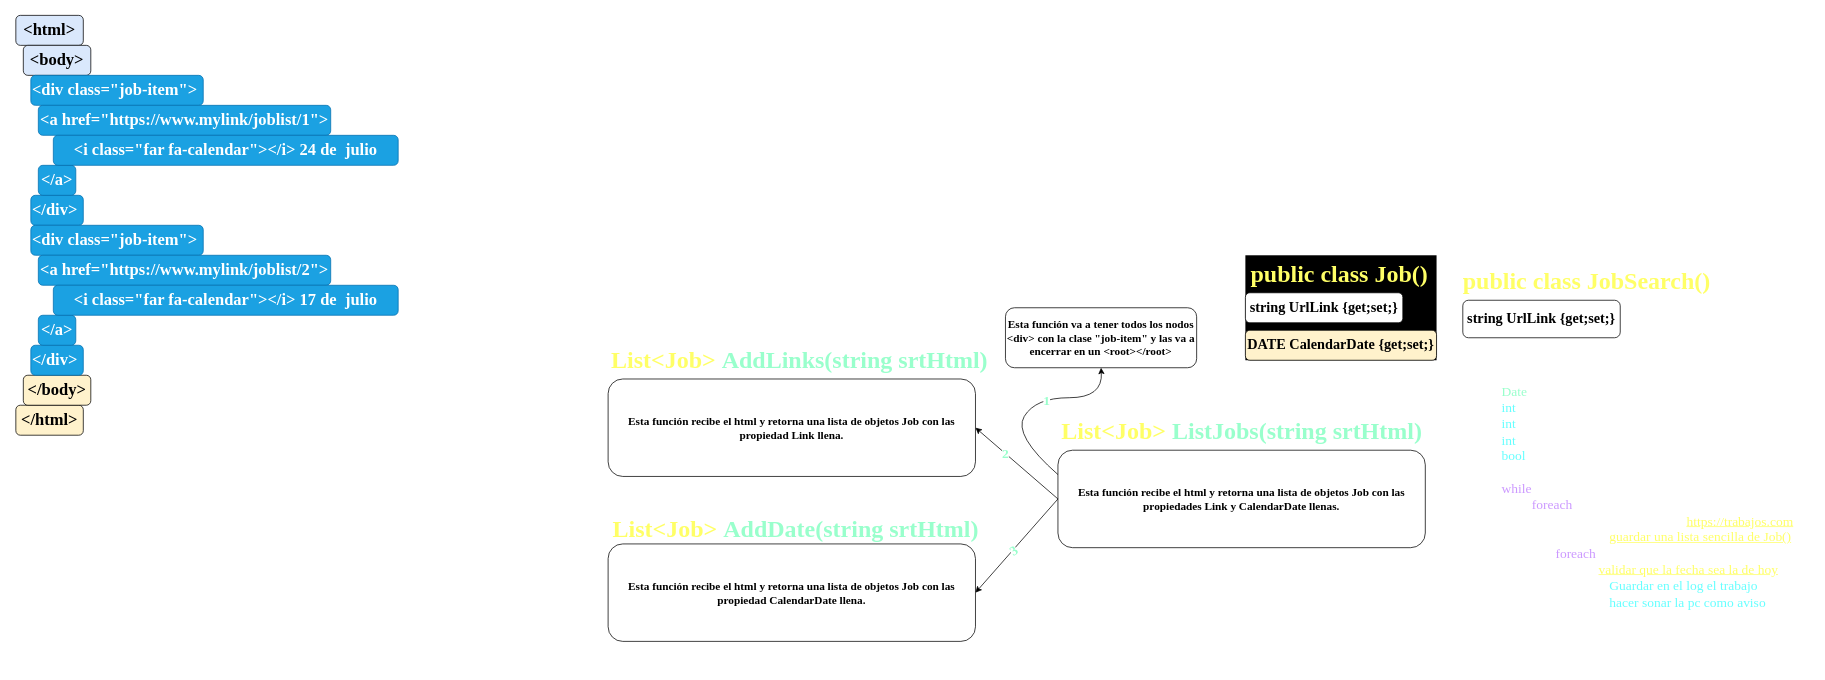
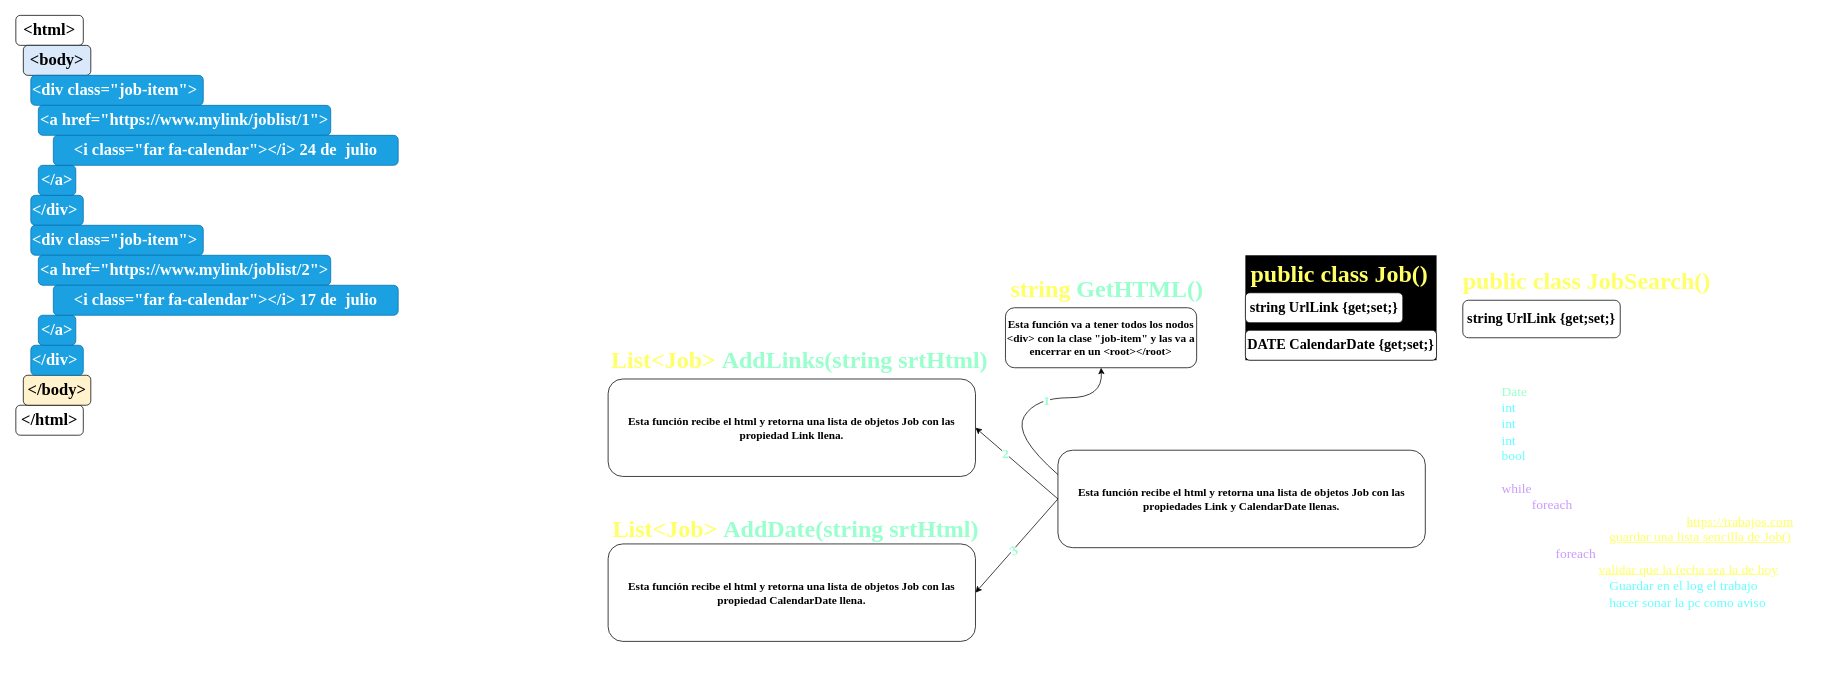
  <mxCell id="0" />
  <mxCell id="1" parent="0" />
- <mxCell id="2" value="&amp;lt;html&amp;gt;" style="rounded=1;whiteSpace=wrap;html=1;fontFamily=Times New Roman;fontStyle=1;fontSize=22;fillColor=#dae8fc;" parent="1" vertex="1"><mxGeometry x="20" y="20" width="90" height="40" as="geometry" /></mxCell>
+ <mxCell id="2" value="&amp;lt;html&amp;gt;" style="rounded=1;whiteSpace=wrap;html=1;fontFamily=Times New Roman;fontStyle=1;fontSize=22;" parent="1" vertex="1"><mxGeometry x="20" y="20" width="90" height="40" as="geometry" /></mxCell>
  <mxCell id="3" value="&amp;lt;body&amp;gt;" style="rounded=1;whiteSpace=wrap;html=1;fontFamily=Times New Roman;fontStyle=1;fontSize=22;fillColor=#dae8fc;" parent="1" vertex="1"><mxGeometry x="30" y="60" width="90" height="40" as="geometry" /></mxCell>
- <mxCell id="4" value="&amp;lt;/html&amp;gt;" style="rounded=1;whiteSpace=wrap;html=1;fontFamily=Times New Roman;fontStyle=1;fontSize=22;fillColor=#fff2cc;" parent="1" vertex="1"><mxGeometry x="20" y="540" width="90" height="40" as="geometry" /></mxCell>
+ <mxCell id="4" value="&amp;lt;/html&amp;gt;" style="rounded=1;whiteSpace=wrap;html=1;fontFamily=Times New Roman;fontStyle=1;fontSize=22;" parent="1" vertex="1"><mxGeometry x="20" y="540" width="90" height="40" as="geometry" /></mxCell>
  <mxCell id="5" value="&amp;lt;/body&amp;gt;" style="rounded=1;whiteSpace=wrap;html=1;fontFamily=Times New Roman;fontStyle=1;fontSize=22;fillColor=#fff2cc;" parent="1" vertex="1"><mxGeometry x="30" y="500" width="90" height="40" as="geometry" /></mxCell>
  <mxCell id="6" value="&amp;lt;div class=&quot;job-item&quot;&amp;gt;" style="rounded=1;whiteSpace=wrap;html=1;fontFamily=Times New Roman;fontStyle=1;fontSize=22;align=left;fillColor=#1ba1e2;fontColor=#ffffff;strokeColor=#006EAF;" parent="1" vertex="1"><mxGeometry x="40" y="100" width="230" height="40" as="geometry" /></mxCell>
  <mxCell id="7" value="&amp;lt;/div&amp;gt;" style="rounded=1;whiteSpace=wrap;html=1;fontFamily=Times New Roman;fontStyle=1;fontSize=22;align=left;fillColor=#1ba1e2;fontColor=#ffffff;strokeColor=#006EAF;" parent="1" vertex="1"><mxGeometry x="40" y="260" width="70" height="40" as="geometry" /></mxCell>
  <mxCell id="8" value="&amp;lt;a href=&quot;https://www.mylink/joblist/1&quot;&amp;gt;" style="rounded=1;whiteSpace=wrap;html=1;fontFamily=Times New Roman;fontStyle=1;fontSize=22;fillColor=#1ba1e2;fontColor=#ffffff;strokeColor=#006EAF;" parent="1" vertex="1"><mxGeometry x="50" y="140" width="390" height="40" as="geometry" /></mxCell>
  <mxCell id="9" value="&amp;lt;/a&amp;gt;" style="rounded=1;whiteSpace=wrap;html=1;fontFamily=Times New Roman;fontStyle=1;fontSize=22;fillColor=#1ba1e2;fontColor=#ffffff;strokeColor=#006EAF;" parent="1" vertex="1"><mxGeometry x="50" y="220" width="50" height="40" as="geometry" /></mxCell>
  <mxCell id="10" value="&amp;lt;i class=&quot;far fa-calendar&quot;&amp;gt;&amp;lt;/i&amp;gt; 24 de&amp;nbsp; julio" style="rounded=1;whiteSpace=wrap;html=1;fontFamily=Times New Roman;fontStyle=1;fontSize=22;fillColor=#1ba1e2;fontColor=#ffffff;strokeColor=#006EAF;" parent="1" vertex="1"><mxGeometry x="70" y="180" width="460" height="40" as="geometry" /></mxCell>
  <mxCell id="11" value="&amp;lt;div class=&quot;job-item&quot;&amp;gt;" style="rounded=1;whiteSpace=wrap;html=1;fontFamily=Times New Roman;fontStyle=1;fontSize=22;align=left;fillColor=#1ba1e2;fontColor=#ffffff;strokeColor=#006EAF;" parent="1" vertex="1"><mxGeometry x="40" y="300" width="230" height="40" as="geometry" /></mxCell>
  <mxCell id="12" value="&amp;lt;/div&amp;gt;" style="rounded=1;whiteSpace=wrap;html=1;fontFamily=Times New Roman;fontStyle=1;fontSize=22;align=left;fillColor=#1ba1e2;fontColor=#ffffff;strokeColor=#006EAF;" parent="1" vertex="1"><mxGeometry x="40" y="460" width="70" height="40" as="geometry" /></mxCell>
  <mxCell id="13" value="&amp;lt;a href=&quot;https://www.mylink/joblist/2&quot;&amp;gt;" style="rounded=1;fontFamily=Times New Roman;fontStyle=1;fontSize=22;fillColor=#1ba1e2;fontColor=#ffffff;strokeColor=#006EAF;html=1;whiteSpace=wrap;" parent="1" vertex="1"><mxGeometry x="50" y="340" width="390" height="40" as="geometry" /></mxCell>
  <mxCell id="14" value="&amp;lt;/a&amp;gt;" style="rounded=1;whiteSpace=wrap;html=1;fontFamily=Times New Roman;fontStyle=1;fontSize=22;fillColor=#1ba1e2;fontColor=#ffffff;strokeColor=#006EAF;" parent="1" vertex="1"><mxGeometry x="50" y="420" width="50" height="40" as="geometry" /></mxCell>
  <mxCell id="15" value="&amp;lt;i class=&quot;far fa-calendar&quot;&amp;gt;&amp;lt;/i&amp;gt; 17 de&amp;nbsp; julio" style="rounded=1;whiteSpace=wrap;html=1;fontFamily=Times New Roman;fontStyle=1;fontSize=22;fillColor=#1ba1e2;fontColor=#ffffff;strokeColor=#006EAF;" parent="1" vertex="1"><mxGeometry x="70" y="380" width="460" height="40" as="geometry" /></mxCell>
  <mxCell id="16" value="" style="group" parent="1" vertex="1" connectable="0"><mxGeometry x="1340" y="360" width="265" height="130" as="geometry" /></mxCell>
+ <mxCell id="17" value="&lt;font color=&quot;#ffff66&quot;&gt;string&amp;nbsp;&lt;/font&gt;GetHTML()" style="text;html=1;align=center;verticalAlign=middle;resizable=0;points=[];autosize=1;strokeColor=none;fillColor=none;fontColor=#99FFCC;fontStyle=1;fontFamily=Times New Roman;fontSize=32;" parent="16" vertex="1"><mxGeometry x="5" width="260" height="50" as="geometry" /></mxCell>
  <mxCell id="18" value="Esta función va a tener todos los nodos &amp;lt;div&amp;gt; con la clase &quot;job-item&quot; y las va a encerrar en un &amp;lt;root&amp;gt;&amp;lt;/root&amp;gt;" style="rounded=1;whiteSpace=wrap;html=1;fontFamily=Times New Roman;fontSize=15;fontStyle=1" parent="16" vertex="1"><mxGeometry y="50" width="255" height="80" as="geometry" /></mxCell>
  <mxCell id="19" value="" style="group;fillColor=#000000;" parent="1" vertex="1" connectable="0"><mxGeometry x="1660" y="340" width="255" height="140" as="geometry" /></mxCell>
  <mxCell id="20" value="public class Job()" style="text;html=1;align=center;verticalAlign=middle;resizable=0;points=[];autosize=1;strokeColor=none;fillColor=none;fontColor=#FFFF66;fontStyle=1;fontFamily=Times New Roman;fontSize=32;container=0;" parent="19" vertex="1"><mxGeometry width="250" height="50" as="geometry" /></mxCell>
  <mxCell id="21" value="string UrlLink {get;set;}" style="rounded=1;whiteSpace=wrap;html=1;fontFamily=Times New Roman;fontSize=19;fontStyle=1;container=0;" parent="19" vertex="1"><mxGeometry y="50" width="210" height="40" as="geometry" /></mxCell>
- <mxCell id="22" value="DATE CalendarDate {get;set;}" style="rounded=1;whiteSpace=wrap;html=1;fontFamily=Times New Roman;fontSize=19;fontStyle=1;container=0;fillColor=#fff2cc;" parent="19" vertex="1"><mxGeometry y="100" width="255" height="40" as="geometry" /></mxCell>
+ <mxCell id="22" value="DATE CalendarDate {get;set;}" style="rounded=1;whiteSpace=wrap;html=1;fontFamily=Times New Roman;fontSize=19;fontStyle=1;container=0;" parent="19" vertex="1"><mxGeometry y="100" width="255" height="40" as="geometry" /></mxCell>
  <mxCell id="23" value="" style="group" parent="1" vertex="1" connectable="0"><mxGeometry x="810" y="680" width="490" height="175" as="geometry" /></mxCell>
  <mxCell id="24" value="&lt;font color=&quot;#ffff66&quot;&gt;List&amp;lt;Job&amp;gt;&amp;nbsp;&lt;/font&gt;AddDate(string srtHtml)" style="text;html=1;align=center;verticalAlign=middle;resizable=0;points=[];autosize=1;strokeColor=none;fillColor=none;fontColor=#99FFCC;fontStyle=1;fontFamily=Times New Roman;fontSize=32;" parent="23" vertex="1"><mxGeometry x="10" width="480" height="50" as="geometry" /></mxCell>
  <mxCell id="25" value="Esta función recibe el html y retorna una lista de objetos Job con las propiedad CalendarDate llena." style="rounded=1;whiteSpace=wrap;html=1;fontFamily=Times New Roman;fontSize=15;fontStyle=1" parent="23" vertex="1"><mxGeometry y="45" width="490" height="130" as="geometry" /></mxCell>
  <mxCell id="26" value="" style="group" parent="1" vertex="1" connectable="0"><mxGeometry x="810" y="455" width="500" height="180" as="geometry" /></mxCell>
  <mxCell id="27" value="&lt;font color=&quot;#ffff66&quot;&gt;List&amp;lt;Job&amp;gt;&amp;nbsp;&lt;/font&gt;AddLinks(string srtHtml)" style="text;html=1;align=center;verticalAlign=middle;resizable=0;points=[];autosize=1;strokeColor=none;fillColor=none;fontColor=#99FFCC;fontStyle=1;fontFamily=Times New Roman;fontSize=32;" parent="26" vertex="1"><mxGeometry x="10" width="490" height="50" as="geometry" /></mxCell>
  <mxCell id="28" value="Esta función recibe el html y retorna una lista de objetos Job con las propiedad Link llena." style="rounded=1;whiteSpace=wrap;html=1;fontFamily=Times New Roman;fontSize=15;fontStyle=1" parent="26" vertex="1"><mxGeometry y="50" width="490" height="130" as="geometry" /></mxCell>
  <mxCell id="29" value="" style="group" parent="1" vertex="1" connectable="0"><mxGeometry x="1410" y="550" width="490" height="180" as="geometry" /></mxCell>
- <mxCell id="30" value="&lt;font color=&quot;#ffff66&quot;&gt;List&amp;lt;Job&amp;gt; &lt;/font&gt;ListJobs(string srtHtml)" style="text;html=1;align=center;verticalAlign=middle;resizable=0;points=[];autosize=1;strokeColor=none;fillColor=none;fontColor=#99FFCC;fontStyle=1;fontFamily=Times New Roman;fontSize=32;" parent="29" vertex="1"><mxGeometry x="10" width="470" height="50" as="geometry" /></mxCell>
  <mxCell id="31" value="Esta función recibe el html y retorna una lista de objetos Job con las propiedades Link y CalendarDate llenas." style="rounded=1;whiteSpace=wrap;html=1;fontFamily=Times New Roman;fontSize=15;fontStyle=1" parent="29" vertex="1"><mxGeometry y="50" width="490" height="130" as="geometry" /></mxCell>
  <mxCell id="32" value="" style="endArrow=classic;html=1;rounded=0;entryX=1;entryY=0.5;entryDx=0;entryDy=0;exitX=0;exitY=0.5;exitDx=0;exitDy=0;" parent="1" source="31" target="28" edge="1"><mxGeometry width="50" height="50" relative="1" as="geometry"><mxPoint x="1330" y="690" as="sourcePoint" /><mxPoint x="1380" y="640" as="targetPoint" /></mxGeometry></mxCell>
  <mxCell id="33" value="&lt;font color=&quot;#99ffcc&quot; size=&quot;1&quot; face=&quot;Times New Roman&quot;&gt;&lt;b style=&quot;font-size: 18px;&quot;&gt;2&lt;/b&gt;&lt;/font&gt;" style="edgeLabel;html=1;align=center;verticalAlign=middle;resizable=0;points=[];" parent="32" vertex="1" connectable="0"><mxGeometry x="0.263" y="1" relative="1" as="geometry"><mxPoint y="-1" as="offset" /></mxGeometry></mxCell>
  <mxCell id="34" value="" style="endArrow=classic;html=1;rounded=0;entryX=1;entryY=0.5;entryDx=0;entryDy=0;exitX=0;exitY=0.5;exitDx=0;exitDy=0;" parent="1" source="31" target="25" edge="1"><mxGeometry width="50" height="50" relative="1" as="geometry"><mxPoint x="1430" y="630" as="sourcePoint" /><mxPoint x="1480" y="580" as="targetPoint" /></mxGeometry></mxCell>
  <mxCell id="35" value="&lt;font face=&quot;Times New Roman&quot; color=&quot;#99ffcc&quot; style=&quot;font-size: 18px;&quot;&gt;&lt;b&gt;3&lt;/b&gt;&lt;/font&gt;" style="edgeLabel;html=1;align=center;verticalAlign=middle;resizable=0;points=[];rotation=-35;" parent="34" vertex="1" connectable="0"><mxGeometry x="0.101" y="1" relative="1" as="geometry"><mxPoint as="offset" /></mxGeometry></mxCell>
  <mxCell id="36" value="" style="curved=1;endArrow=classic;html=1;rounded=0;exitX=0;exitY=0.25;exitDx=0;exitDy=0;entryX=0.5;entryY=1;entryDx=0;entryDy=0;" parent="1" source="31" target="18" edge="1"><mxGeometry width="50" height="50" relative="1" as="geometry"><mxPoint x="1330" y="570" as="sourcePoint" /><mxPoint x="1380" y="520" as="targetPoint" /><Array as="points"><mxPoint x="1350" y="580" /><mxPoint x="1380" y="530" /><mxPoint x="1470" y="530" /></Array></mxGeometry></mxCell>
  <mxCell id="37" value="&lt;font color=&quot;#99ffcc&quot; face=&quot;Times New Roman&quot; style=&quot;font-size: 18px;&quot;&gt;&lt;b&gt;1&lt;/b&gt;&lt;/font&gt;" style="edgeLabel;html=1;align=center;verticalAlign=middle;resizable=0;points=[];" parent="36" vertex="1" connectable="0"><mxGeometry x="0.144" y="-3" relative="1" as="geometry"><mxPoint as="offset" /></mxGeometry></mxCell>
  <mxCell id="38" value="" style="group" vertex="1" connectable="0" parent="1"><mxGeometry x="1950" y="350" width="330.004" height="100" as="geometry" /></mxCell>
  <mxCell id="39" value="public class JobSearch()" style="text;html=1;align=center;verticalAlign=middle;resizable=0;points=[];autosize=1;strokeColor=none;fillColor=none;fontColor=#FFFF66;fontStyle=1;fontFamily=Times New Roman;fontSize=32;container=0;" vertex="1" parent="38"><mxGeometry x="0.004" width="330" height="50" as="geometry" /></mxCell>
  <mxCell id="40" value="string UrlLink {get;set;}" style="rounded=1;whiteSpace=wrap;html=1;fontFamily=Times New Roman;fontSize=19;fontStyle=1;container=0;" vertex="1" parent="38"><mxGeometry y="50" width="210" height="50" as="geometry" /></mxCell>
  <mxCell id="41" value="&lt;div style=&quot;font-size: 18px;&quot;&gt;&lt;font color=&quot;#99ffcc&quot; style=&quot;font-size: 18px; font-weight: normal;&quot;&gt;Date&lt;/font&gt;&lt;font color=&quot;#ffffff&quot; style=&quot;font-size: 18px; font-weight: normal;&quot;&gt; current = GetDate.Now()&lt;/font&gt;&lt;/div&gt;&lt;div style=&quot;font-size: 18px;&quot;&gt;&lt;font color=&quot;#66ffff&quot; style=&quot;font-size: 18px; font-weight: normal;&quot;&gt;int&lt;/font&gt;&lt;font color=&quot;#ffffff&quot; style=&quot;font-size: 18px; font-weight: normal;&quot;&gt; timer = 5;&lt;/font&gt;&lt;/div&gt;&lt;div style=&quot;font-size: 18px;&quot;&gt;&lt;font color=&quot;#66ffff&quot; style=&quot;font-size: 18px; font-weight: normal;&quot;&gt;int&lt;/font&gt;&lt;font color=&quot;#ffffff&quot; style=&quot;font-size: 18px; font-weight: normal;&quot;&gt; n =&amp;nbsp;&lt;/font&gt;&lt;span style=&quot;color: rgb(255, 255, 255); font-weight: 400; background-color: initial;&quot;&gt;list&amp;lt;jobsearch&amp;gt;.Lenght&lt;/span&gt;&lt;/div&gt;&lt;div style=&quot;font-size: 18px;&quot;&gt;&lt;span style=&quot;font-weight: 400; background-color: initial;&quot;&gt;&lt;font color=&quot;#66ffff&quot;&gt;int&lt;/font&gt;&lt;/span&gt;&lt;span style=&quot;color: rgb(255, 255, 255); font-weight: 400; background-color: initial;&quot;&gt; i = n&lt;/span&gt;&lt;/div&gt;&lt;div style=&quot;font-size: 18px;&quot;&gt;&lt;font color=&quot;#66ffff&quot; style=&quot;font-size: 18px; font-weight: normal;&quot;&gt;bool&lt;/font&gt;&lt;font color=&quot;#ffffff&quot; style=&quot;font-size: 18px; font-weight: normal;&quot;&gt; firstRound = false;&lt;/font&gt;&lt;/div&gt;&lt;div style=&quot;font-size: 18px;&quot;&gt;&lt;font color=&quot;#ffffff&quot; style=&quot;font-size: 18px; font-weight: normal;&quot;&gt;&lt;br&gt;&lt;/font&gt;&lt;/div&gt;&lt;span style=&quot;font-weight: normal;&quot;&gt;&lt;font color=&quot;#cc99ff&quot;&gt;while&lt;/font&gt;&lt;font color=&quot;#ffffff&quot;&gt; i &amp;gt; 0{&lt;/font&gt;&lt;/span&gt;&lt;div&gt;&lt;div style=&quot;font-size: 18px;&quot;&gt;&lt;span style=&quot;font-weight: normal;&quot;&gt;&lt;font color=&quot;#ffffff&quot;&gt;&lt;span style=&quot;white-space: pre;&quot;&gt;&#09;&lt;/span&gt;&amp;nbsp;&lt;/font&gt;&lt;font color=&quot;#cc99ff&quot;&gt;foreach&lt;/font&gt;&lt;font color=&quot;#ffffff&quot;&gt; a in&amp;nbsp;&lt;/font&gt;&lt;/span&gt;&lt;span style=&quot;color: rgb(255, 255, 255); font-weight: 400; background-color: initial;&quot;&gt;list&amp;lt;jobsearch&amp;gt;&lt;/span&gt;&lt;/div&gt;&lt;div style=&quot;font-size: 18px;&quot;&gt;&lt;span style=&quot;font-weight: normal;&quot;&gt;&lt;span style=&quot;color: rgb(255, 255, 255); white-space: pre;&quot;&gt;&#09;&lt;span style=&quot;white-space: pre;&quot;&gt;&#09;&lt;/span&gt;&lt;/span&gt;&lt;font color=&quot;#ffffff&quot;&gt;string document = GET:&lt;/font&gt;&lt;u style=&quot;&quot;&gt;https://trabajos.com&lt;/u&gt;&lt;br&gt;&lt;/span&gt;&lt;/div&gt;&lt;div style=&quot;font-size: 18px;&quot;&gt;&lt;span style=&quot;font-weight: normal;&quot;&gt;&lt;span style=&quot;color: rgb(255, 255, 255); white-space: pre;&quot;&gt;&#09;&lt;span style=&quot;white-space: pre;&quot;&gt;&#09;&lt;/span&gt;myList =&lt;span style=&quot;white-space: pre;&quot;&gt;&#09;&lt;/span&gt;&lt;/span&gt;&lt;u&gt;guardar una lista sencilla de Job()&lt;/u&gt;&lt;br&gt;&lt;/span&gt;&lt;/div&gt;&lt;div style=&quot;font-size: 18px;&quot;&gt;&lt;span style=&quot;font-weight: normal;&quot;&gt;&lt;span style=&quot;text-decoration-line: underline; white-space: pre;&quot;&gt;&#09;&lt;/span&gt;&lt;span style=&quot;text-decoration-line: underline; white-space: pre;&quot;&gt;&#09;&lt;/span&gt;&lt;font color=&quot;#cc99ff&quot;&gt;foreach&lt;/font&gt;&lt;font color=&quot;#ffffff&quot;&gt; list&amp;lt;job&amp;gt;&lt;/font&gt;&lt;br&gt;&lt;/span&gt;&lt;/div&gt;&lt;div style=&quot;font-size: 18px;&quot;&gt;&lt;span style=&quot;font-weight: normal;&quot;&gt;&lt;span style=&quot;color: rgb(255, 255, 255); white-space: pre;&quot;&gt;&#09;&lt;span style=&quot;white-space: pre;&quot;&gt;&#09;&lt;span style=&quot;white-space: pre;&quot;&gt;&#09;&lt;/span&gt;&lt;/span&gt;&lt;/span&gt;&lt;font color=&quot;#ffffff&quot;&gt;if (&lt;/font&gt;&lt;u style=&quot;&quot;&gt;validar que la fecha sea la de hoy&lt;/u&gt;&lt;font color=&quot;#ffffff&quot;&gt;)&lt;/font&gt;&lt;br&gt;&lt;/span&gt;&lt;/div&gt;&lt;div style=&quot;font-size: 18px;&quot;&gt;&lt;span style=&quot;font-weight: normal;&quot;&gt;&lt;span style=&quot;color: rgb(255, 255, 255); white-space: pre;&quot;&gt;&#09;&lt;/span&gt;&lt;span style=&quot;color: rgb(255, 255, 255); white-space: pre;&quot;&gt;&#09;&lt;span style=&quot;white-space: pre;&quot;&gt;&#09;&lt;span style=&quot;white-space: pre;&quot;&gt;&#09;&lt;/span&gt;&lt;/span&gt;&lt;/span&gt;&lt;font color=&quot;#66ffff&quot;&gt;Guardar en el log el trabajo&lt;/font&gt;&lt;br&gt;&lt;/span&gt;&lt;/div&gt;&lt;div style=&quot;font-size: 18px;&quot;&gt;&lt;span style=&quot;font-weight: normal;&quot;&gt;&lt;span style=&quot;color: rgb(255, 255, 255); white-space: pre;&quot;&gt;&#09;&lt;/span&gt;&lt;span style=&quot;color: rgb(255, 255, 255); white-space: pre;&quot;&gt;&#09;&lt;span style=&quot;white-space: pre;&quot;&gt;&#09;&lt;span style=&quot;white-space: pre;&quot;&gt;&#09;&lt;/span&gt;&lt;/span&gt;&lt;/span&gt;&lt;font color=&quot;#66ffff&quot;&gt;hacer sonar la pc como aviso&lt;/font&gt;&lt;br&gt;&lt;/span&gt;&lt;/div&gt;&lt;div style=&quot;font-size: 18px;&quot;&gt;&lt;span style=&quot;font-weight: normal;&quot;&gt;&lt;font color=&quot;#ffffff&quot;&gt;i-1;&lt;/font&gt;&lt;/span&gt;&lt;/div&gt;&lt;div style=&quot;font-size: 18px;&quot;&gt;&lt;span style=&quot;font-weight: normal;&quot;&gt;&lt;font color=&quot;#ffffff&quot;&gt;if i == 0 then sleep(timer) and i = n&lt;/font&gt;&lt;/span&gt;&lt;/div&gt;&lt;div style=&quot;font-size: 18px;&quot;&gt;&lt;span style=&quot;font-weight: normal;&quot;&gt;&lt;font color=&quot;#ffffff&quot;&gt;}&lt;/font&gt;&lt;/span&gt;&lt;/div&gt;&lt;/div&gt;" style="text;html=1;align=left;verticalAlign=middle;resizable=0;points=[];autosize=1;strokeColor=none;fillColor=none;fontColor=#FFFF66;fontStyle=1;fontFamily=Times New Roman;fontSize=18;container=0;" vertex="1" parent="1"><mxGeometry x="2000.004" y="505" width="410" height="380" as="geometry" /></mxCell>
